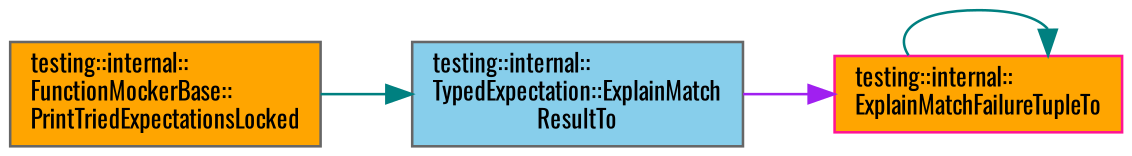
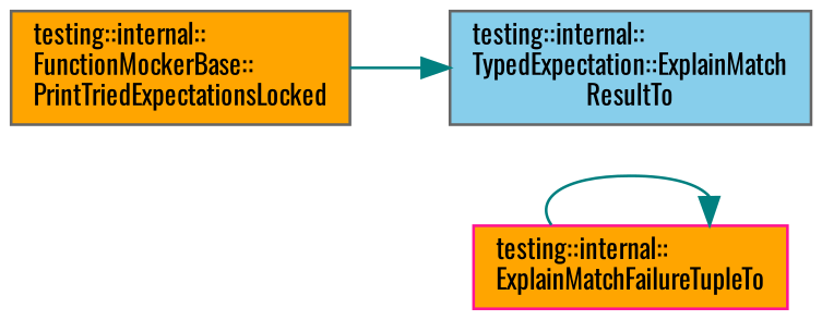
  digraph {
    rankdir=RL
    fontname=Oswald
    node [color=gray40 fillcolor=orange fontname=Oswald fontsize=10 shape=box style=filled]
    edge [color=teal dir=back fontname=Oswald fontsize=10 labelfontname=Helvetica labelfontsize=10 style=solid]
    n1 [color=deeppink fontcolor=black height=0.2 label="testing::internal::\lExplainMatchFailureTupleTo" width=0.4]
    n2 [fillcolor=skyblue height=0.2 label="testing::internal::\lTypedExpectation::ExplainMatch\lResultTo" width=0.4]
    n3 [height=0.2 label="testing::internal::\lFunctionMockerBase::\lPrintTriedExpectationsLocked" width=0.4]
    n1 -> n1
-   n1 -> n2 [color=purple]
    n2 -> n3
  }
